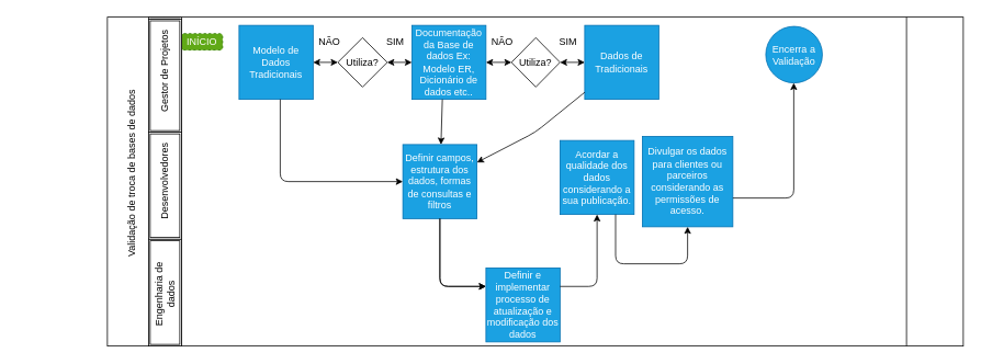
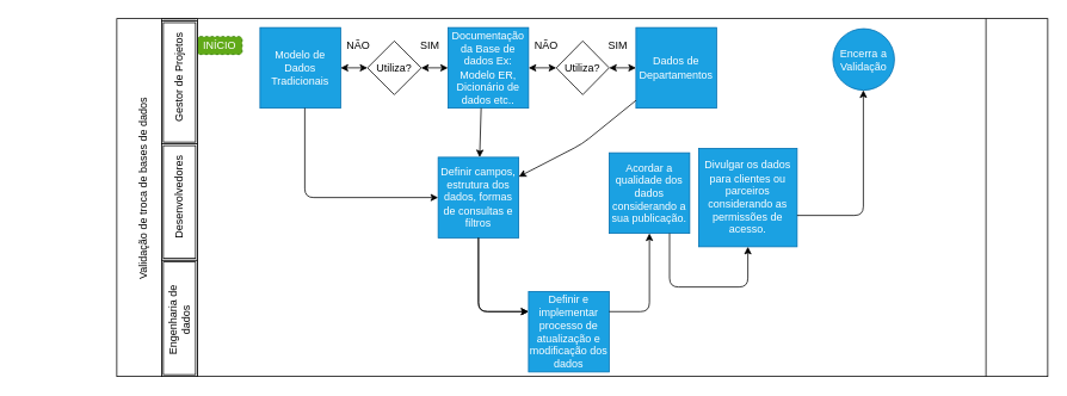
  <mxCell id="0" />
  <mxCell id="1" parent="0" />
  <mxCell id="2" value="" style="shape=process;whiteSpace=wrap;html=1;backgroundOutline=1;size=0.066;labelPosition=left;verticalLabelPosition=middle;align=right;verticalAlign=middle;" parent="1" vertex="1"><mxGeometry x="130" y="20" width="1040" height="400" as="geometry" /></mxCell>
  <mxCell id="3" value="Validação de troca de bases de dados" style="text;html=1;strokeColor=none;fillColor=none;align=center;verticalAlign=middle;whiteSpace=wrap;rounded=0;rotation=-90;" parent="1" vertex="1"><mxGeometry x="20" y="200" width="280" height="20" as="geometry" /></mxCell>
  <mxCell id="4" value="INÍCIO" style="rounded=1;whiteSpace=wrap;html=1;fillColor=#60a917;strokeColor=#2D7600;fontColor=#ffffff;dashed=1;" parent="1" vertex="1"><mxGeometry x="220" y="40" width="50" height="20" as="geometry" /></mxCell>
  <mxCell id="5" value="Modelo de Dados Tradicionais" style="whiteSpace=wrap;html=1;aspect=fixed;fillColor=#1ba1e2;strokeColor=#006EAF;fontColor=#ffffff;" parent="1" vertex="1"><mxGeometry x="290" y="30" width="90" height="90" as="geometry" /></mxCell>
  <mxCell id="6" value="Documentação da Base de dados Ex: Modelo ER, Dicionário de dados etc.." style="whiteSpace=wrap;html=1;aspect=fixed;fillColor=#1ba1e2;strokeColor=#006EAF;fontColor=#ffffff;" parent="1" vertex="1"><mxGeometry x="500" y="30" width="90" height="90" as="geometry" /></mxCell>
- <mxCell id="7" value="Dados de Tradicionais" style="whiteSpace=wrap;html=1;aspect=fixed;fillColor=#1ba1e2;strokeColor=#006EAF;fontColor=#ffffff;" parent="1" vertex="1"><mxGeometry x="710" y="30" width="90" height="90" as="geometry" /></mxCell>
+ <mxCell id="7" value="Dados de Departamentos" style="whiteSpace=wrap;html=1;aspect=fixed;fillColor=#1ba1e2;strokeColor=#006EAF;fontColor=#ffffff;" parent="1" vertex="1"><mxGeometry x="710" y="30" width="90" height="90" as="geometry" /></mxCell>
  <mxCell id="8" value="Definir campos, estrutura dos dados, formas de consultas e filtros" style="whiteSpace=wrap;html=1;aspect=fixed;fillColor=#1ba1e2;strokeColor=#006EAF;fontColor=#ffffff;" parent="1" vertex="1"><mxGeometry x="489" y="175" width="90" height="90" as="geometry" /></mxCell>
  <mxCell id="9" value="Acordar a qualidade dos dados considerando a sua publicação." style="whiteSpace=wrap;html=1;aspect=fixed;fillColor=#1ba1e2;strokeColor=#006EAF;fontColor=#ffffff;" parent="1" vertex="1"><mxGeometry x="680" y="170" width="90" height="90" as="geometry" /></mxCell>
  <mxCell id="10" value="Definir e implementar processo de atualização e modificação dos dados" style="whiteSpace=wrap;html=1;aspect=fixed;fillColor=#1ba1e2;strokeColor=#006EAF;fontColor=#ffffff;" parent="1" vertex="1"><mxGeometry x="590" y="325" width="90" height="90" as="geometry" /></mxCell>
  <mxCell id="11" value="Divulgar os dados para clientes ou parceiros considerando as permissões de acesso." style="whiteSpace=wrap;html=1;aspect=fixed;fillColor=#1ba1e2;strokeColor=#006EAF;fontColor=#ffffff;" parent="1" vertex="1"><mxGeometry x="780" y="165" width="110" height="110" as="geometry" /></mxCell>
  <mxCell id="12" value="" style="edgeStyle=elbowEdgeStyle;elbow=horizontal;endArrow=classic;html=1;entryX=0;entryY=0.25;entryDx=0;entryDy=0;exitX=0.5;exitY=1;exitDx=0;exitDy=0;" edge="1" parent="1" source="8" target="10"><mxGeometry width="50" height="50" relative="1" as="geometry"><mxPoint x="520" y="175" as="sourcePoint" /><mxPoint x="589" y="65.5" as="targetPoint" /><Array as="points"><mxPoint x="534" y="360" /></Array></mxGeometry></mxCell>
  <mxCell id="13" value="" style="edgeStyle=elbowEdgeStyle;elbow=horizontal;endArrow=classic;html=1;exitX=1;exitY=0.25;exitDx=0;exitDy=0;" edge="1" parent="1" source="10" target="9"><mxGeometry width="50" height="50" relative="1" as="geometry"><mxPoint x="690" y="124.97" as="sourcePoint" /><mxPoint x="750" y="230" as="targetPoint" /><Array as="points"><mxPoint x="725" y="320" /></Array></mxGeometry></mxCell>
  <mxCell id="14" value="" style="edgeStyle=elbowEdgeStyle;elbow=horizontal;endArrow=classic;html=1;entryX=0.5;entryY=1;entryDx=0;entryDy=0;exitX=0.75;exitY=1;exitDx=0;exitDy=0;" edge="1" parent="1" source="9" target="11"><mxGeometry width="50" height="50" relative="1" as="geometry"><mxPoint x="780" y="259" as="sourcePoint" /><mxPoint x="830" y="150" as="targetPoint" /><Array as="points"><mxPoint x="830" y="320" /></Array></mxGeometry></mxCell>
  <mxCell id="15" value="" style="shape=ext;double=1;rounded=0;whiteSpace=wrap;html=1;" vertex="1" parent="1"><mxGeometry x="180" y="20" width="40" height="400" as="geometry" /></mxCell>
  <mxCell id="16" value="" style="shape=ext;double=1;rounded=0;whiteSpace=wrap;html=1;" vertex="1" parent="1"><mxGeometry x="180" y="290" width="40" height="130" as="geometry" /></mxCell>
  <mxCell id="17" value="" style="shape=ext;double=1;rounded=0;whiteSpace=wrap;html=1;" vertex="1" parent="1"><mxGeometry x="180" y="160" width="40" height="130" as="geometry" /></mxCell>
  <mxCell id="18" value="" style="shape=ext;double=1;rounded=0;whiteSpace=wrap;html=1;" vertex="1" parent="1"><mxGeometry x="180" y="22.5" width="40" height="137.5" as="geometry" /></mxCell>
  <mxCell id="19" value="&lt;div&gt;Engenharia de dados&lt;/div&gt;" style="text;html=1;strokeColor=none;fillColor=none;align=center;verticalAlign=middle;whiteSpace=wrap;rounded=0;rotation=-90;" vertex="1" parent="1"><mxGeometry x="142.5" y="347.5" width="115" height="20" as="geometry" /></mxCell>
  <mxCell id="20" value="Desenvolvedores" style="text;html=1;strokeColor=none;fillColor=none;align=center;verticalAlign=middle;whiteSpace=wrap;rounded=0;rotation=-90;" vertex="1" parent="1"><mxGeometry x="142.5" y="210" width="115" height="20" as="geometry" /></mxCell>
  <mxCell id="21" value="&lt;div&gt;Gestor de Projetos&lt;/div&gt;" style="text;html=1;strokeColor=none;fillColor=none;align=center;verticalAlign=middle;whiteSpace=wrap;rounded=0;rotation=-90;" vertex="1" parent="1"><mxGeometry x="142.5" y="76.25" width="115" height="20" as="geometry" /></mxCell>
  <mxCell id="22" value="Utiliza?" style="rhombus;whiteSpace=wrap;html=1;" vertex="1" parent="1"><mxGeometry x="410" y="45" width="60" height="60" as="geometry" /></mxCell>
  <mxCell id="23" value="Utiliza?" style="rhombus;whiteSpace=wrap;html=1;" vertex="1" parent="1"><mxGeometry x="621" y="45" width="59" height="60" as="geometry" /></mxCell>
  <mxCell id="24" value="" style="edgeStyle=elbowEdgeStyle;elbow=horizontal;endArrow=classic;html=1;entryX=0;entryY=0.25;entryDx=0;entryDy=0;exitX=0.5;exitY=1;exitDx=0;exitDy=0;" edge="1" parent="1"><mxGeometry width="50" height="50" relative="1" as="geometry"><mxPoint x="534" y="265" as="sourcePoint" /><mxPoint x="590" y="347.5" as="targetPoint" /><Array as="points"><mxPoint x="534" y="360" /></Array></mxGeometry></mxCell>
  <mxCell id="25" value="" style="endArrow=classic;html=1;entryX=0;entryY=0.5;entryDx=0;entryDy=0;" edge="1" parent="1" target="8"><mxGeometry width="50" height="50" relative="1" as="geometry"><mxPoint x="340" y="120" as="sourcePoint" /><mxPoint x="480" y="230" as="targetPoint" /><Array as="points"><mxPoint x="340" y="220" /></Array></mxGeometry></mxCell>
  <mxCell id="26" value="" style="endArrow=classic;html=1;" edge="1" parent="1" target="8"><mxGeometry width="50" height="50" relative="1" as="geometry"><mxPoint x="537" y="120" as="sourcePoint" /><mxPoint x="480" y="230" as="targetPoint" /><Array as="points" /></mxGeometry></mxCell>
  <mxCell id="27" value="" style="endArrow=classic;html=1;" edge="1" parent="1" source="7" target="8"><mxGeometry width="50" height="50" relative="1" as="geometry"><mxPoint x="660" y="140" as="sourcePoint" /><mxPoint x="710" y="90" as="targetPoint" /><Array as="points"><mxPoint x="650" y="160" /></Array></mxGeometry></mxCell>
  <mxCell id="28" value="" style="endArrow=classic;startArrow=classic;html=1;entryX=1;entryY=0.5;entryDx=0;entryDy=0;" edge="1" parent="1" source="22" target="5"><mxGeometry width="50" height="50" relative="1" as="geometry"><mxPoint x="390" y="170" as="sourcePoint" /><mxPoint x="440" y="120" as="targetPoint" /></mxGeometry></mxCell>
  <mxCell id="29" value="" style="endArrow=classic;startArrow=classic;html=1;entryX=0;entryY=0.5;entryDx=0;entryDy=0;exitX=1;exitY=0.5;exitDx=0;exitDy=0;" edge="1" parent="1" source="22" target="6"><mxGeometry width="50" height="50" relative="1" as="geometry"><mxPoint x="460" y="100" as="sourcePoint" /><mxPoint x="510" y="50" as="targetPoint" /></mxGeometry></mxCell>
  <mxCell id="30" value="" style="endArrow=classic;startArrow=classic;html=1;entryX=0;entryY=0.5;entryDx=0;entryDy=0;exitX=1;exitY=0.5;exitDx=0;exitDy=0;" edge="1" parent="1" source="6" target="23"><mxGeometry width="50" height="50" relative="1" as="geometry"><mxPoint x="590" y="90" as="sourcePoint" /><mxPoint x="640" y="40" as="targetPoint" /></mxGeometry></mxCell>
  <mxCell id="31" value="" style="endArrow=classic;startArrow=classic;html=1;entryX=0;entryY=0.5;entryDx=0;entryDy=0;exitX=1;exitY=0.5;exitDx=0;exitDy=0;" edge="1" parent="1" source="23" target="7"><mxGeometry width="50" height="50" relative="1" as="geometry"><mxPoint x="670" y="100" as="sourcePoint" /><mxPoint x="720" y="50" as="targetPoint" /></mxGeometry></mxCell>
  <mxCell id="32" value="NÃO" style="text;html=1;strokeColor=none;fillColor=none;align=center;verticalAlign=middle;whiteSpace=wrap;rounded=0;" vertex="1" parent="1"><mxGeometry x="590" y="40" width="40" height="20" as="geometry" /></mxCell>
  <mxCell id="33" value="SIM" style="text;html=1;strokeColor=none;fillColor=none;align=center;verticalAlign=middle;whiteSpace=wrap;rounded=0;" vertex="1" parent="1"><mxGeometry x="670" y="40" width="40" height="20" as="geometry" /></mxCell>
  <mxCell id="34" value="SIM" style="text;html=1;strokeColor=none;fillColor=none;align=center;verticalAlign=middle;whiteSpace=wrap;rounded=0;" vertex="1" parent="1"><mxGeometry x="460" y="40" width="40" height="20" as="geometry" /></mxCell>
  <mxCell id="35" value="NÃO" style="text;html=1;strokeColor=none;fillColor=none;align=center;verticalAlign=middle;whiteSpace=wrap;rounded=0;" vertex="1" parent="1"><mxGeometry x="380" y="40" width="40" height="20" as="geometry" /></mxCell>
  <mxCell id="36" value="Encerra a Validação" style="ellipse;whiteSpace=wrap;html=1;aspect=fixed;fillColor=#1ba1e2;strokeColor=#006EAF;fontColor=#ffffff;" vertex="1" parent="1"><mxGeometry x="930" y="31.25" width="68.75" height="68.75" as="geometry" /></mxCell>
  <mxCell id="37" value="" style="edgeStyle=elbowEdgeStyle;elbow=horizontal;endArrow=classic;html=1;entryX=0.5;entryY=1;entryDx=0;entryDy=0;" edge="1" parent="1" target="36"><mxGeometry width="50" height="50" relative="1" as="geometry"><mxPoint x="890" y="240" as="sourcePoint" /><mxPoint x="940" y="190" as="targetPoint" /><Array as="points"><mxPoint x="964" y="200" /></Array></mxGeometry></mxCell>
